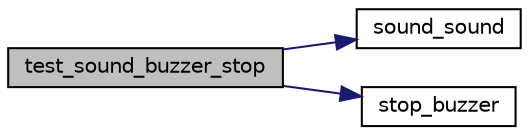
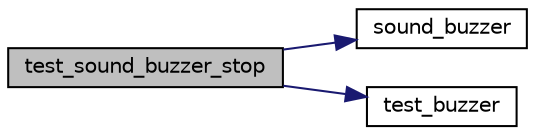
  digraph {
    rankdir=LR
    node [color=black fillcolor=white fontname=Helvetica fontsize=10 shape=record style=filled]
    edge [color=midnightblue fontname=Helvetica fontsize=10 labelfontname=Helvetica labelfontsize=10 style=solid]
    n1 [fillcolor=grey75 fontcolor=black height=0.2 label=test_sound_buzzer_stop width=0.4]
-   n2 [height=0.2 label=sound_sound width=0.4]
-   n3 [height=0.2 label=stop_buzzer width=0.4]
+   n2 [height=0.2 label=sound_buzzer width=0.4]
+   n3 [height=0.2 label=test_buzzer width=0.4]
    n1 -> n2
    n1 -> n3
  }
